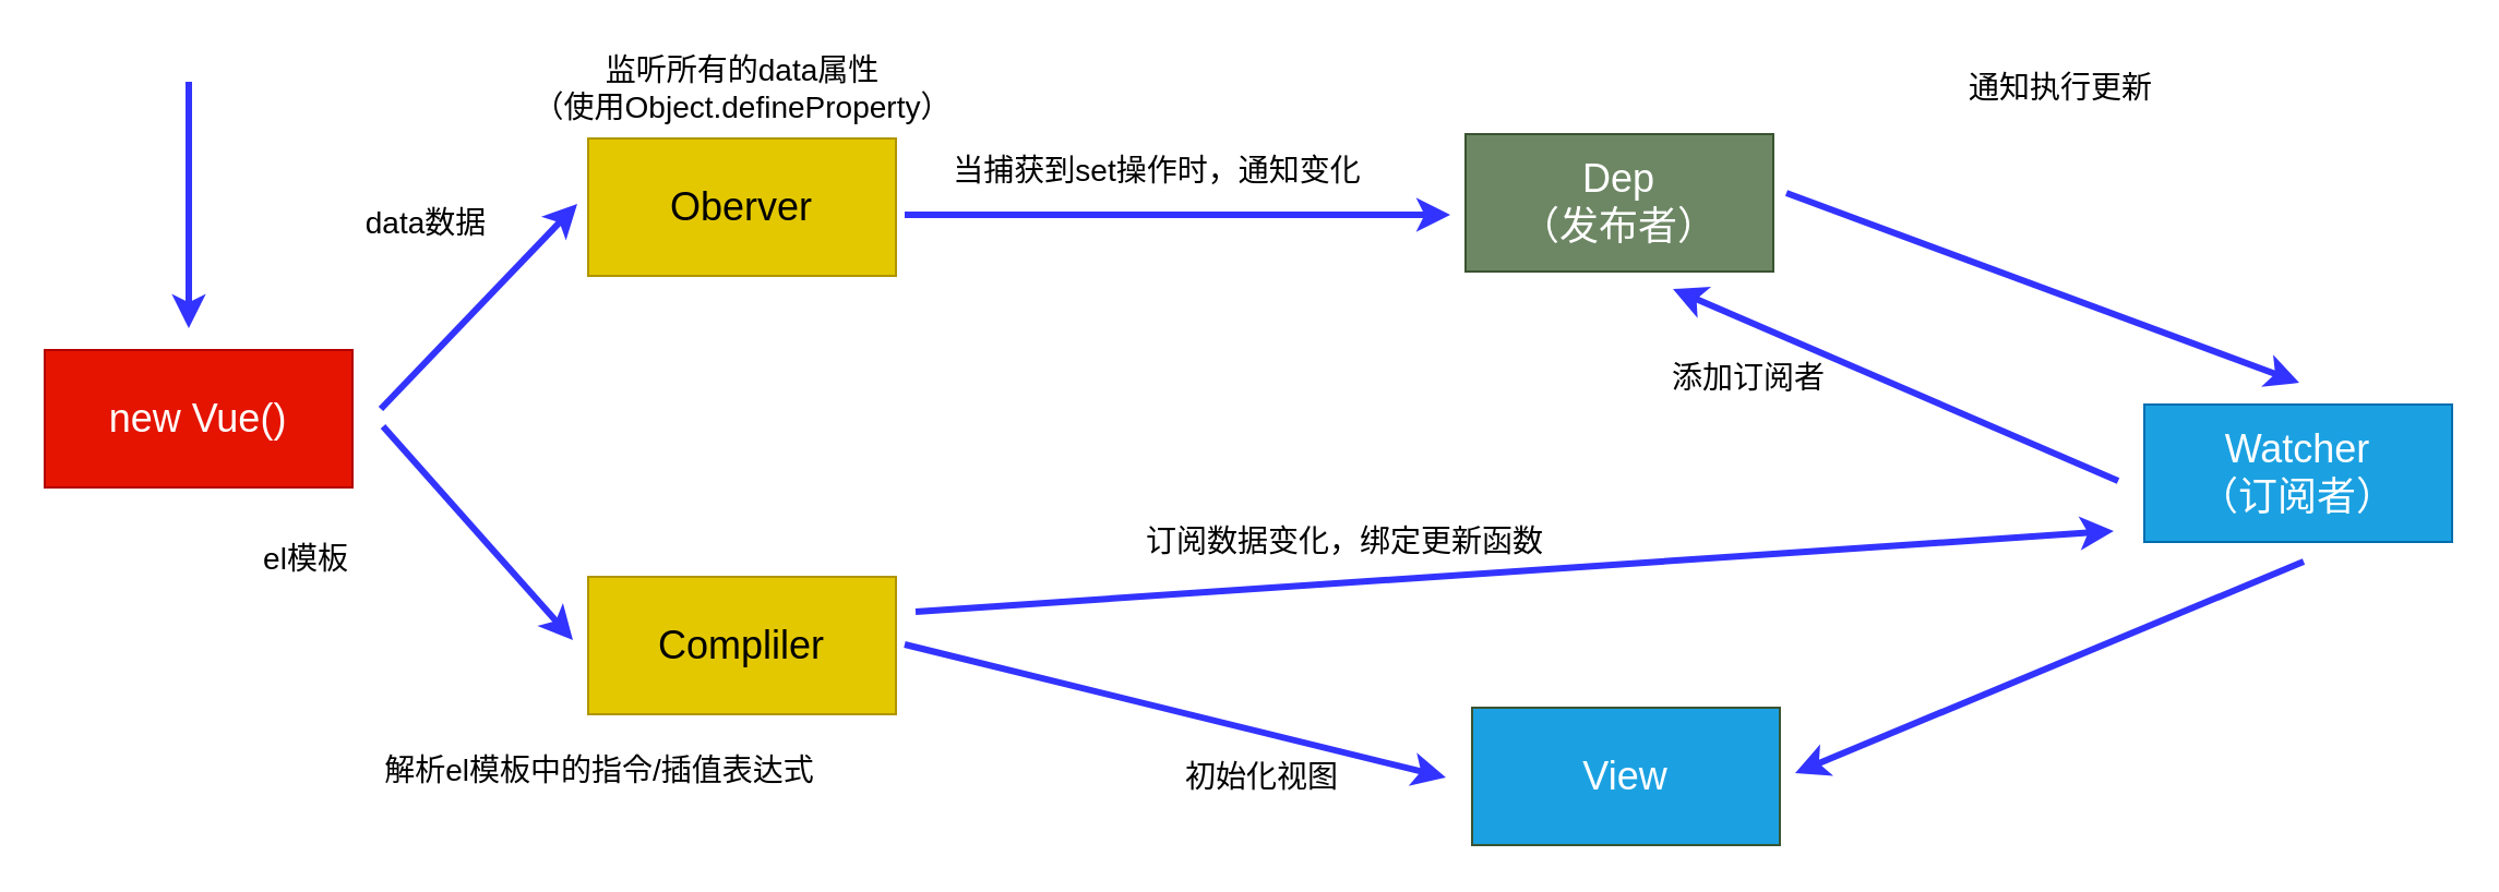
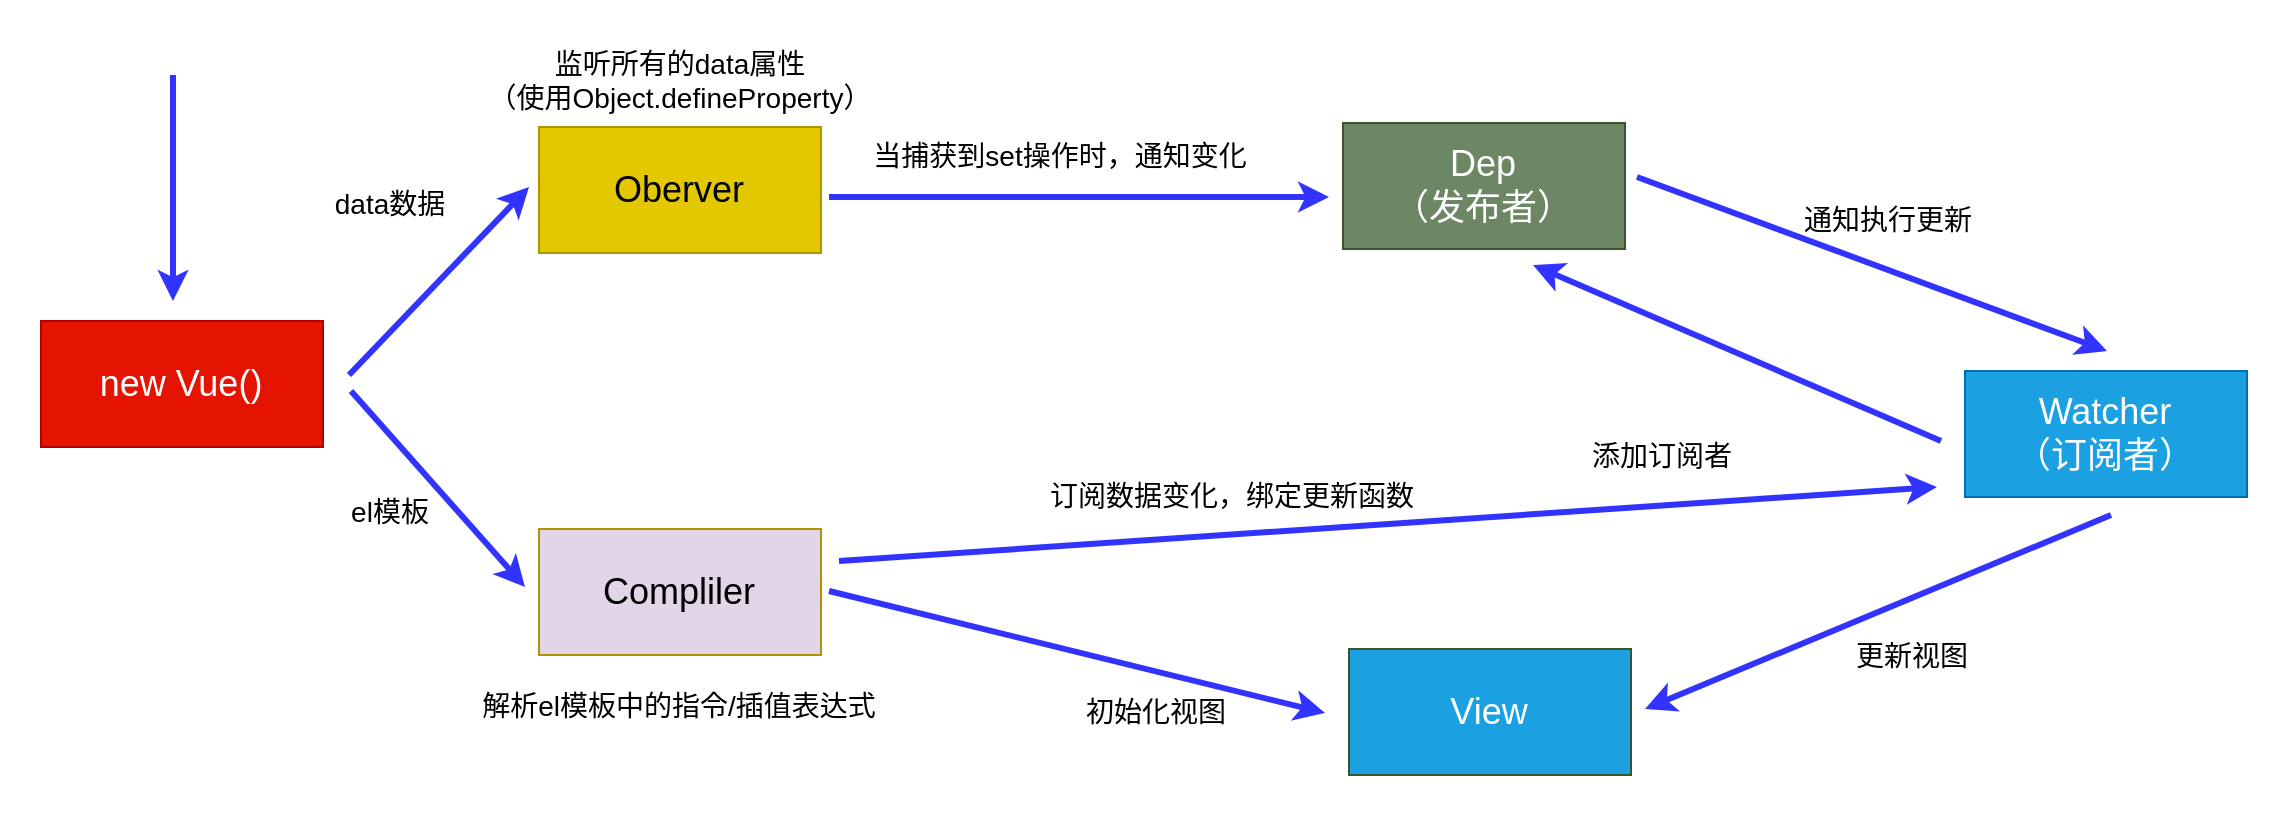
  <mxCell id="0" />
  <mxCell id="1" parent="0" />
  <mxCell id="2" value="new Vue()" style="rounded=0;whiteSpace=wrap;html=1;fillColor=#e51400;strokeColor=#B20000;fontColor=#ffffff;fontSize=18;" parent="1" vertex="1"><mxGeometry x="20" y="160" width="141" height="63" as="geometry" /></mxCell>
  <mxCell id="3" value="" style="endArrow=classic;html=1;fontColor=#FFFFFF;strokeColor=#3333FF;strokeWidth=3;" parent="1" edge="1"><mxGeometry width="50" height="50" relative="1" as="geometry"><mxPoint x="86" y="37" as="sourcePoint" /><mxPoint x="86" y="150" as="targetPoint" /></mxGeometry></mxCell>
  <mxCell id="4" value="Oberver" style="rounded=0;whiteSpace=wrap;html=1;fillColor=#e3c800;strokeColor=#B09500;fontColor=#000000;fontSize=18;" parent="1" vertex="1"><mxGeometry x="269" y="63" width="141" height="63" as="geometry" /></mxCell>
- <mxCell id="5" value="Compliler" style="rounded=0;whiteSpace=wrap;html=1;fillColor=#e3c800;strokeColor=#B09500;fontColor=#000000;fontSize=18;" parent="1" vertex="1"><mxGeometry x="269" y="264" width="141" height="63" as="geometry" /></mxCell>
+ <mxCell id="5" value="Compliler" style="rounded=0;whiteSpace=wrap;html=1;fillColor=#e1d5e7;strokeColor=#B09500;fontColor=#000000;fontSize=18;" parent="1" vertex="1"><mxGeometry x="269" y="264" width="141" height="63" as="geometry" /></mxCell>
  <mxCell id="6" value="" style="endArrow=classic;html=1;fontColor=#FFFFFF;strokeColor=#3333FF;strokeWidth=3;" parent="1" edge="1"><mxGeometry width="50" height="50" relative="1" as="geometry"><mxPoint x="174" y="187" as="sourcePoint" /><mxPoint x="264" y="93" as="targetPoint" /></mxGeometry></mxCell>
  <mxCell id="7" value="" style="endArrow=classic;html=1;fontColor=#FFFFFF;strokeColor=#3333FF;strokeWidth=3;" parent="1" edge="1"><mxGeometry width="50" height="50" relative="1" as="geometry"><mxPoint x="175" y="195" as="sourcePoint" /><mxPoint x="262" y="293" as="targetPoint" /></mxGeometry></mxCell>
  <mxCell id="8" value="data数据" style="text;html=1;strokeColor=none;fillColor=none;align=center;verticalAlign=middle;whiteSpace=wrap;rounded=0;fontColor=#000000;fontSize=14;" parent="1" vertex="1"><mxGeometry x="165" y="87" width="60" height="30" as="geometry" /></mxCell>
- <mxCell id="9" value="el模板" style="text;html=1;strokeColor=none;fillColor=none;align=center;verticalAlign=middle;whiteSpace=wrap;rounded=0;fontColor=#000000;fontSize=14;" parent="1" vertex="1"><mxGeometry x="110" y="241" width="60" height="30" as="geometry" /></mxCell>
+ <mxCell id="9" value="el模板" style="text;html=1;strokeColor=none;fillColor=none;align=center;verticalAlign=middle;whiteSpace=wrap;rounded=0;fontColor=#000000;fontSize=14;" parent="1" vertex="1"><mxGeometry x="165" y="241" width="60" height="30" as="geometry" /></mxCell>
  <mxCell id="10" value="监听所有的data属性&lt;br&gt;（使用Object.defineProperty）" style="text;html=1;strokeColor=none;fillColor=none;align=center;verticalAlign=middle;whiteSpace=wrap;rounded=0;fontColor=#000000;fontSize=14;" parent="1" vertex="1"><mxGeometry x="240.5" y="20" width="198" height="40" as="geometry" /></mxCell>
- <mxCell id="11" value="解析el模板中的指令/插值表达式" style="text;html=1;strokeColor=none;fillColor=none;align=center;verticalAlign=middle;whiteSpace=wrap;rounded=0;fontColor=#000000;fontSize=14;" parent="1" vertex="1"><mxGeometry x="165.25" y="333" width="218.5" height="39" as="geometry" /></mxCell>
+ <mxCell id="11" value="解析el模板中的指令/插值表达式" style="text;html=1;strokeColor=none;fillColor=none;align=center;verticalAlign=middle;whiteSpace=wrap;rounded=0;fontColor=#000000;fontSize=14;" parent="1" vertex="1"><mxGeometry x="230.25" y="333" width="218.5" height="39" as="geometry" /></mxCell>
  <mxCell id="12" value="Dep&lt;br&gt;（发布者）" style="rounded=0;whiteSpace=wrap;html=1;fillColor=#6d8764;strokeColor=#3A5431;fontSize=18;fontColor=#ffffff;" parent="1" vertex="1"><mxGeometry x="671" y="61" width="141" height="63" as="geometry" /></mxCell>
  <mxCell id="13" value="View" style="rounded=0;whiteSpace=wrap;html=1;fillColor=#1ba1e2;strokeColor=#3A5431;fontColor=#ffffff;fontSize=18;" parent="1" vertex="1"><mxGeometry x="674" y="324" width="141" height="63" as="geometry" /></mxCell>
  <mxCell id="14" value="" style="endArrow=classic;html=1;fontColor=#FFFFFF;strokeColor=#3333FF;strokeWidth=3;" parent="1" edge="1"><mxGeometry width="50" height="50" relative="1" as="geometry"><mxPoint x="414" y="98" as="sourcePoint" /><mxPoint x="664" y="98" as="targetPoint" /></mxGeometry></mxCell>
  <mxCell id="15" value="" style="endArrow=classic;html=1;fontColor=#FFFFFF;strokeColor=#3333FF;strokeWidth=3;" parent="1" edge="1"><mxGeometry width="50" height="50" relative="1" as="geometry"><mxPoint x="414" y="295" as="sourcePoint" /><mxPoint x="662" y="356" as="targetPoint" /></mxGeometry></mxCell>
  <mxCell id="16" value="当捕获到set操作时，通知变化" style="text;html=1;strokeColor=none;fillColor=none;align=center;verticalAlign=middle;whiteSpace=wrap;rounded=0;fontColor=#000000;fontSize=14;" parent="1" vertex="1"><mxGeometry x="431" y="58" width="198" height="40" as="geometry" /></mxCell>
  <mxCell id="17" value="Watcher&lt;br&gt;（订阅者）" style="rounded=0;whiteSpace=wrap;html=1;fillColor=#1ba1e2;strokeColor=#006EAF;fontSize=18;fontColor=#ffffff;" parent="1" vertex="1"><mxGeometry x="982" y="185" width="141" height="63" as="geometry" /></mxCell>
  <mxCell id="18" value="" style="endArrow=classic;html=1;fontColor=#FFFFFF;strokeColor=#3333FF;strokeWidth=3;" parent="1" edge="1"><mxGeometry width="50" height="50" relative="1" as="geometry"><mxPoint x="818" y="88" as="sourcePoint" /><mxPoint x="1053" y="175" as="targetPoint" /></mxGeometry></mxCell>
- <mxCell id="19" value="通知执行更新" style="text;html=1;strokeColor=none;fillColor=none;align=center;verticalAlign=middle;whiteSpace=wrap;rounded=0;fontColor=#000000;fontSize=14;" parent="1" vertex="1"><mxGeometry x="845" y="20.4" width="198" height="40" as="geometry" /></mxCell>
+ <mxCell id="19" value="通知执行更新" style="text;html=1;strokeColor=none;fillColor=none;align=center;verticalAlign=middle;whiteSpace=wrap;rounded=0;fontColor=#000000;fontSize=14;" parent="1" vertex="1"><mxGeometry x="845" y="90.4" width="198" height="40" as="geometry" /></mxCell>
  <mxCell id="20" value="" style="endArrow=classic;html=1;fontColor=#FFFFFF;strokeColor=#3333FF;strokeWidth=3;" parent="1" edge="1"><mxGeometry width="50" height="50" relative="1" as="geometry"><mxPoint x="970" y="220" as="sourcePoint" /><mxPoint x="766" y="132" as="targetPoint" /></mxGeometry></mxCell>
- <mxCell id="21" value="添加订阅者" style="text;html=1;strokeColor=none;fillColor=none;align=center;verticalAlign=middle;whiteSpace=wrap;rounded=0;fontColor=#000000;fontSize=14;" parent="1" vertex="1"><mxGeometry x="702" y="153" width="198" height="40" as="geometry" /></mxCell>
+ <mxCell id="21" value="添加订阅者" style="text;html=1;strokeColor=none;fillColor=none;align=center;verticalAlign=middle;whiteSpace=wrap;rounded=0;fontColor=#000000;fontSize=14;" parent="1" vertex="1"><mxGeometry x="732" y="208" width="198" height="40" as="geometry" /></mxCell>
  <mxCell id="22" value="" style="endArrow=classic;html=1;fontColor=#FFFFFF;strokeColor=#3333FF;strokeWidth=3;" parent="1" edge="1"><mxGeometry width="50" height="50" relative="1" as="geometry"><mxPoint x="1055" y="257" as="sourcePoint" /><mxPoint x="822" y="354" as="targetPoint" /></mxGeometry></mxCell>
+ <mxCell id="23" value="更新视图" style="text;html=1;strokeColor=none;fillColor=none;align=center;verticalAlign=middle;whiteSpace=wrap;rounded=0;fontColor=#000000;fontSize=14;" parent="1" vertex="1"><mxGeometry x="857" y="308" width="198" height="40" as="geometry" /></mxCell>
  <mxCell id="24" value="初始化视图" style="text;html=1;strokeColor=none;fillColor=none;align=center;verticalAlign=middle;whiteSpace=wrap;rounded=0;fontColor=#000000;fontSize=14;" parent="1" vertex="1"><mxGeometry x="479" y="335.5" width="198" height="40" as="geometry" /></mxCell>
  <mxCell id="25" value="" style="endArrow=classic;html=1;fontColor=#FFFFFF;strokeColor=#3333FF;strokeWidth=3;" parent="1" edge="1"><mxGeometry width="50" height="50" relative="1" as="geometry"><mxPoint x="419" y="280" as="sourcePoint" /><mxPoint x="968" y="243" as="targetPoint" /></mxGeometry></mxCell>
  <mxCell id="26" value="订阅数据变化，绑定更新函数" style="text;html=1;strokeColor=none;fillColor=none;align=center;verticalAlign=middle;whiteSpace=wrap;rounded=0;fontColor=#000000;fontSize=14;" parent="1" vertex="1"><mxGeometry x="517" y="228" width="198" height="40" as="geometry" /></mxCell>
